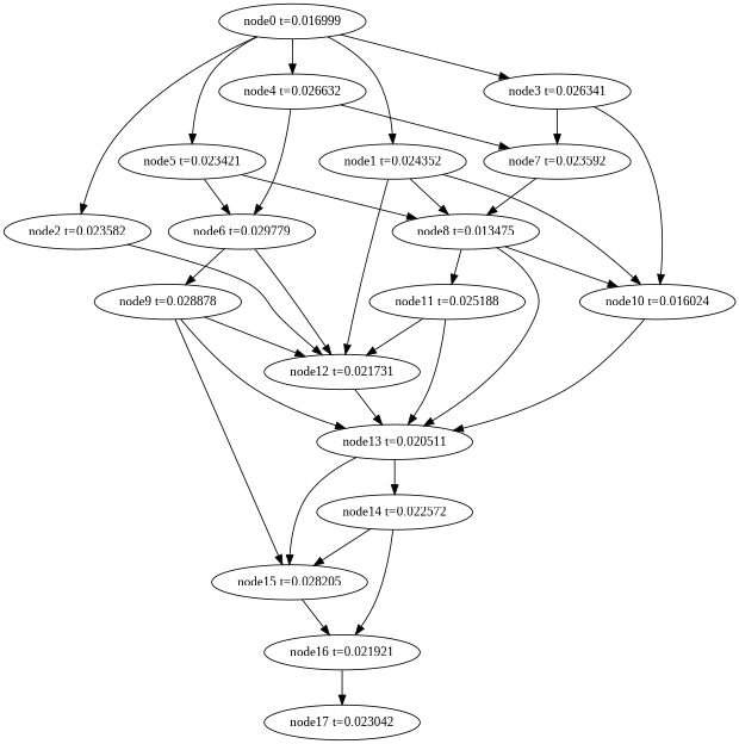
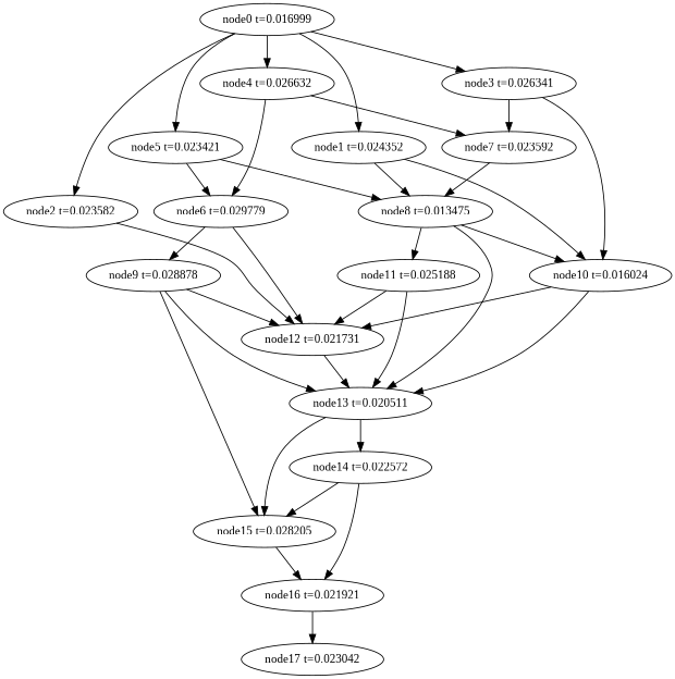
  digraph {
    fontname="Liberation Serif"
    node [fontname="Liberation Serif"]
    edge [fontname="Liberation Serif"]
    n1 [label="node17 t=0.023042"]
    n2 [label="node16 t=0.021921"]
    n3 [label="node15 t=0.028205"]
    n4 [label="node14 t=0.022572"]
    n5 [label="node13 t=0.020511"]
    n6 [label="node12 t=0.021731"]
    n7 [label="node11 t=0.025188"]
    n8 [label="node10 t=0.016024"]
    n9 [label="node9 t=0.028878"]
    n10 [label="node8 t=0.013475"]
    n11 [label="node7 t=0.023592"]
    n12 [label="node6 t=0.029779"]
    n13 [label="node5 t=0.023421"]
    n14 [label="node4 t=0.026632"]
    n15 [label="node3 t=0.026341"]
    n16 [label="node2 t=0.023582"]
    n17 [label="node1 t=0.024352"]
    n18 [label="node0 t=0.016999"]
    n2 -> n1
    n3 -> n2
    n4 -> n2
    n4 -> n3
    n5 -> n3
    n5 -> n4
    n6 -> n5
    n7 -> n5
    n7 -> n6
    n8 -> n5
-   n17 -> n6
+   n8 -> n6
    n9 -> n3
    n9 -> n5
    n9 -> n6
    n10 -> n5
    n10 -> n7
    n10 -> n8
    n11 -> n10
    n12 -> n6
    n12 -> n9
    n13 -> n10
    n13 -> n12
    n14 -> n11
    n14 -> n12
    n15 -> n8
    n15 -> n11
    n16 -> n6
    n17 -> n8
    n17 -> n10
    n18 -> n13
    n18 -> n14
    n18 -> n15
    n18 -> n16
    n18 -> n17
  }
